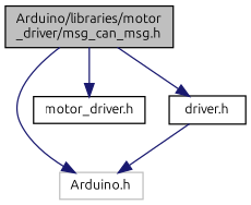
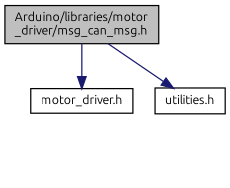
  digraph {
    fontname=Ubuntu
    node [color=black fillcolor=white fontname=Ubuntu fontsize=10 shape=record style=filled]
    edge [color=midnightblue fontname=Ubuntu fontsize=10 labelfontname=Helvetica labelfontsize=10 style=solid]
    n1 [fillcolor=grey75 fontcolor=black height=0.2 label="Arduino/libraries/motor\l_driver/msg_can_msg.h" width=0.4]
-   n2 [color=grey75 height=0.2 label="Arduino.h" width=0.4]
    n3 [height=0.2 label="motor_driver.h" width=0.4]
-   n4 [height=0.2 label="driver.h" width=0.4]
-   n1 -> n2
+   n4 [height=0.2 label="utilities.h" width=0.4]
    n1 -> n3
    n1 -> n4
-   n4 -> n2
  }
